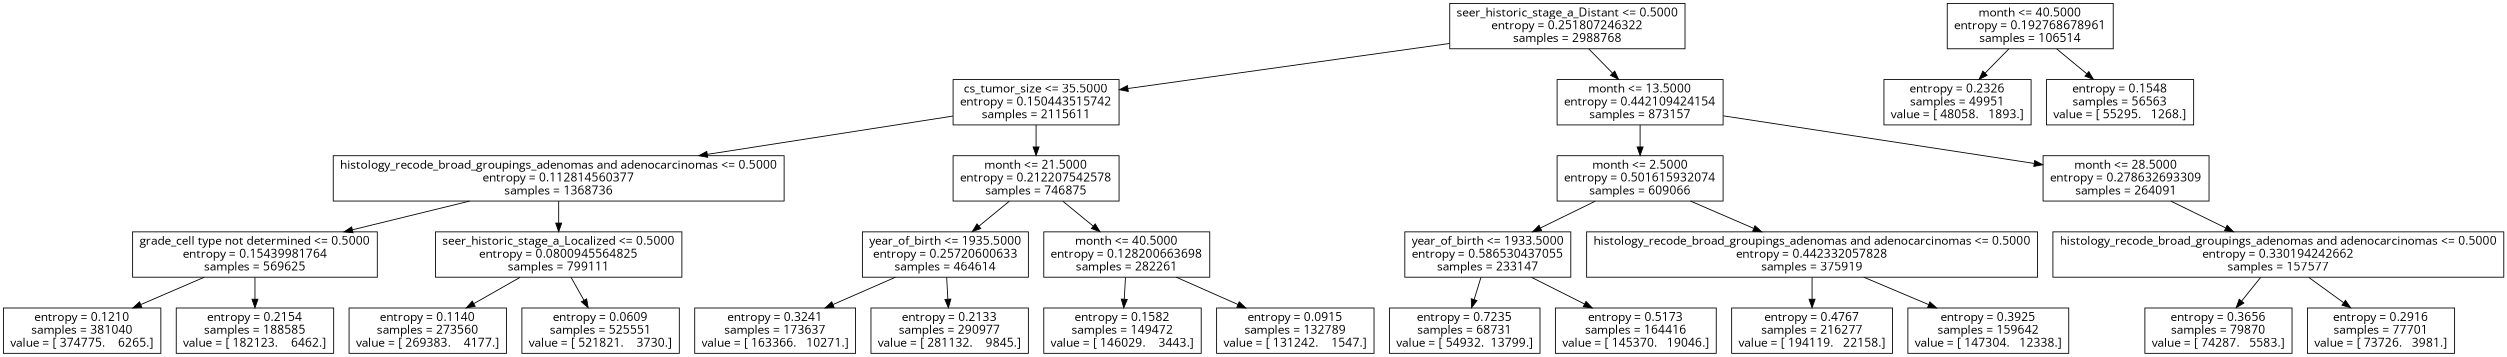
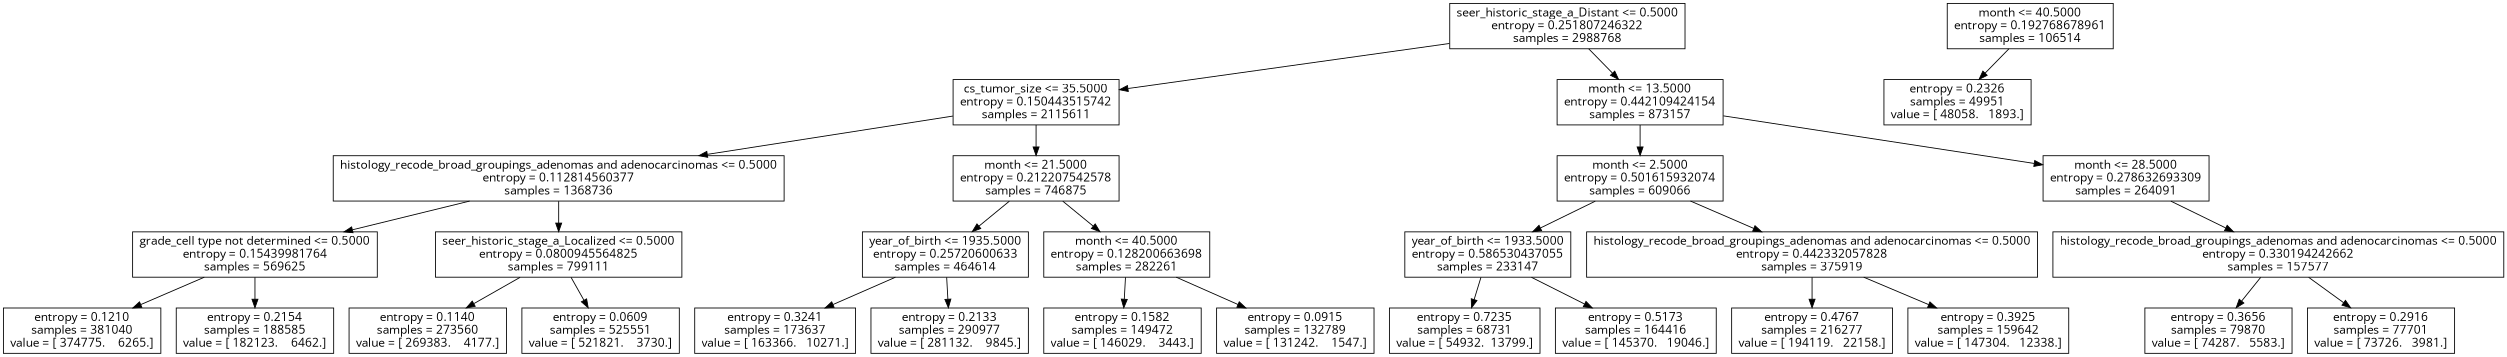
  digraph {
    fontname="Open Sans"
    node [fontname="Open Sans" shape=box]
    edge [fontname="Open Sans"]
    n1 [label="seer_historic_stage_a_Distant <= 0.5000\nentropy = 0.251807246322\nsamples = 2988768"]
    n2 [label="cs_tumor_size <= 35.5000\nentropy = 0.150443515742\nsamples = 2115611"]
    n3 [label="month <= 13.5000\nentropy = 0.442109424154\nsamples = 873157"]
    n4 [label="histology_recode_broad_groupings_adenomas and adenocarcinomas <= 0.5000\nentropy = 0.112814560377\nsamples = 1368736"]
    n5 [label="month <= 21.5000\nentropy = 0.212207542578\nsamples = 746875"]
    n6 [label="month <= 2.5000\nentropy = 0.501615932074\nsamples = 609066"]
    n7 [label="month <= 28.5000\nentropy = 0.278632693309\nsamples = 264091"]
    n8 [label="grade_cell type not determined <= 0.5000\nentropy = 0.15439981764\nsamples = 569625"]
    n9 [label="seer_historic_stage_a_Localized <= 0.5000\nentropy = 0.0800945564825\nsamples = 799111"]
    n10 [label="year_of_birth <= 1935.5000\nentropy = 0.25720600633\nsamples = 464614"]
    n11 [label="month <= 40.5000\nentropy = 0.128200663698\nsamples = 282261"]
    n12 [label="entropy = 0.1210\nsamples = 381040\nvalue = [ 374775.    6265.]"]
    n13 [label="entropy = 0.2154\nsamples = 188585\nvalue = [ 182123.    6462.]"]
    n14 [label="entropy = 0.1140\nsamples = 273560\nvalue = [ 269383.    4177.]"]
    n15 [label="entropy = 0.0609\nsamples = 525551\nvalue = [ 521821.    3730.]"]
    n16 [label="entropy = 0.3241\nsamples = 173637\nvalue = [ 163366.   10271.]"]
    n17 [label="entropy = 0.2133\nsamples = 290977\nvalue = [ 281132.    9845.]"]
    n18 [label="entropy = 0.1582\nsamples = 149472\nvalue = [ 146029.    3443.]"]
    n19 [label="entropy = 0.0915\nsamples = 132789\nvalue = [ 131242.    1547.]"]
    n20 [label="year_of_birth <= 1933.5000\nentropy = 0.586530437055\nsamples = 233147"]
    n21 [label="histology_recode_broad_groupings_adenomas and adenocarcinomas <= 0.5000\nentropy = 0.442332057828\nsamples = 375919"]
    n22 [label="histology_recode_broad_groupings_adenomas and adenocarcinomas <= 0.5000\nentropy = 0.330194242662\nsamples = 157577"]
    n23 [label="entropy = 0.7235\nsamples = 68731\nvalue = [ 54932.  13799.]"]
    n24 [label="entropy = 0.5173\nsamples = 164416\nvalue = [ 145370.   19046.]"]
    n25 [label="entropy = 0.4767\nsamples = 216277\nvalue = [ 194119.   22158.]"]
    n26 [label="entropy = 0.3925\nsamples = 159642\nvalue = [ 147304.   12338.]"]
    n27 [label="entropy = 0.3656\nsamples = 79870\nvalue = [ 74287.   5583.]"]
    n28 [label="entropy = 0.2916\nsamples = 77701\nvalue = [ 73726.   3981.]"]
    n29 [label="month <= 40.5000\nentropy = 0.192768678961\nsamples = 106514"]
    n30 [label="entropy = 0.2326\nsamples = 49951\nvalue = [ 48058.   1893.]"]
-   n31 [label="entropy = 0.1548\nsamples = 56563\nvalue = [ 55295.   1268.]"]
    n1 -> n2
    n1 -> n3
    n2 -> n4
    n2 -> n5
    n3 -> n6
    n3 -> n7
    n4 -> n8
    n4 -> n9
    n5 -> n10
    n5 -> n11
    n6 -> n20
    n6 -> n21
    n7 -> n22
    n8 -> n12
    n8 -> n13
    n9 -> n14
    n9 -> n15
    n10 -> n16
    n10 -> n17
    n11 -> n18
    n11 -> n19
    n20 -> n23
    n20 -> n24
    n21 -> n25
    n21 -> n26
    n22 -> n27
    n22 -> n28
    n29 -> n30
-   n29 -> n31
  }
